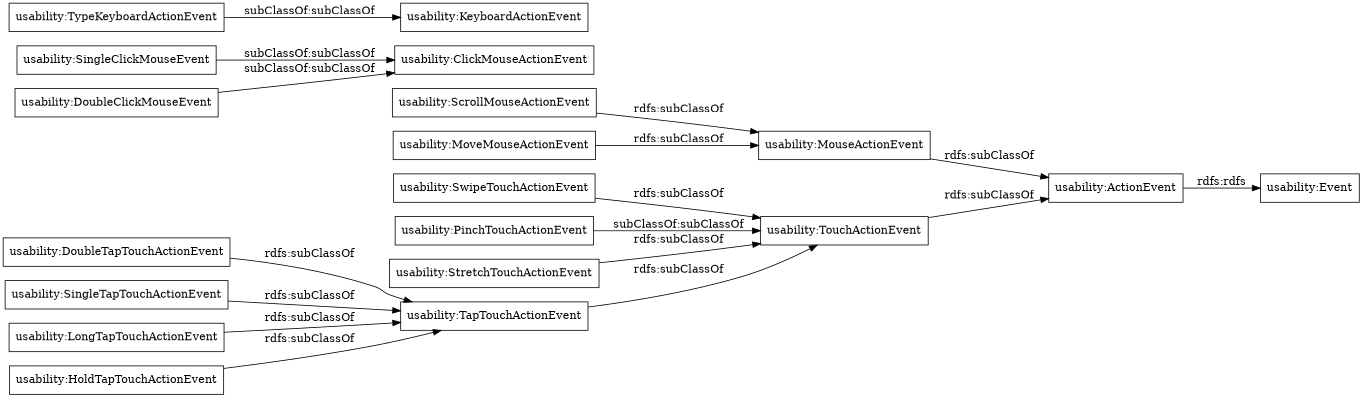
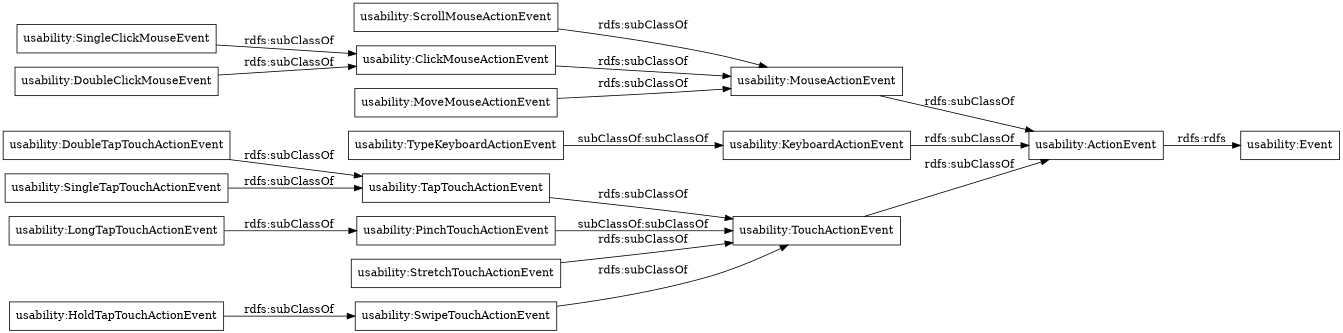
  digraph {
    rankdir=LR
    node [color=black shape=rectangle]
    "usability:SwipeTouchActionEvent"
    "usability:TouchActionEvent"
    "usability:ActionEvent"
    "usability:ScrollMouseActionEvent"
    "usability:MouseActionEvent"
    "usability:DoubleTapTouchActionEvent"
    "usability:TapTouchActionEvent"
    "usability:SingleClickMouseEvent"
    "usability:ClickMouseActionEvent"
    "usability:PinchTouchActionEvent"
    "usability:DoubleClickMouseEvent"
    "usability:TypeKeyboardActionEvent"
    "usability:KeyboardActionEvent"
    "usability:SingleTapTouchActionEvent"
    "usability:Event"
    "usability:LongTapTouchActionEvent"
    "usability:StretchTouchActionEvent"
    "usability:MoveMouseActionEvent"
    "usability:HoldTapTouchActionEvent"
    "usability:SwipeTouchActionEvent" -> "usability:TouchActionEvent" [label="rdfs:subClassOf"]
    "usability:TouchActionEvent" -> "usability:ActionEvent" [label="rdfs:subClassOf"]
    "usability:ActionEvent" -> "usability:Event" [label="rdfs:rdfs"]
    "usability:ScrollMouseActionEvent" -> "usability:MouseActionEvent" [label="rdfs:subClassOf"]
    "usability:MouseActionEvent" -> "usability:ActionEvent" [label="rdfs:subClassOf"]
    "usability:DoubleTapTouchActionEvent" -> "usability:TapTouchActionEvent" [label="rdfs:subClassOf"]
    "usability:TapTouchActionEvent" -> "usability:TouchActionEvent" [label="rdfs:subClassOf"]
-   "usability:SingleClickMouseEvent" -> "usability:ClickMouseActionEvent" [label="subClassOf:subClassOf"]
+   "usability:SingleClickMouseEvent" -> "usability:ClickMouseActionEvent" [label="rdfs:subClassOf"]
+   "usability:ClickMouseActionEvent" -> "usability:MouseActionEvent" [label="rdfs:subClassOf"]
    "usability:PinchTouchActionEvent" -> "usability:TouchActionEvent" [label="subClassOf:subClassOf"]
-   "usability:DoubleClickMouseEvent" -> "usability:ClickMouseActionEvent" [label="subClassOf:subClassOf"]
+   "usability:DoubleClickMouseEvent" -> "usability:ClickMouseActionEvent" [label="rdfs:subClassOf"]
    "usability:TypeKeyboardActionEvent" -> "usability:KeyboardActionEvent" [label="subClassOf:subClassOf"]
+   "usability:KeyboardActionEvent" -> "usability:ActionEvent" [label="rdfs:subClassOf"]
    "usability:SingleTapTouchActionEvent" -> "usability:TapTouchActionEvent" [label="rdfs:subClassOf"]
-   "usability:LongTapTouchActionEvent" -> "usability:TapTouchActionEvent" [label="rdfs:subClassOf"]
+   "usability:LongTapTouchActionEvent" -> "usability:PinchTouchActionEvent" [label="rdfs:subClassOf"]
    "usability:StretchTouchActionEvent" -> "usability:TouchActionEvent" [label="rdfs:subClassOf"]
    "usability:MoveMouseActionEvent" -> "usability:MouseActionEvent" [label="rdfs:subClassOf"]
-   "usability:HoldTapTouchActionEvent" -> "usability:TapTouchActionEvent" [label="rdfs:subClassOf"]
+   "usability:HoldTapTouchActionEvent" -> "usability:SwipeTouchActionEvent" [label="rdfs:subClassOf"]
  }
